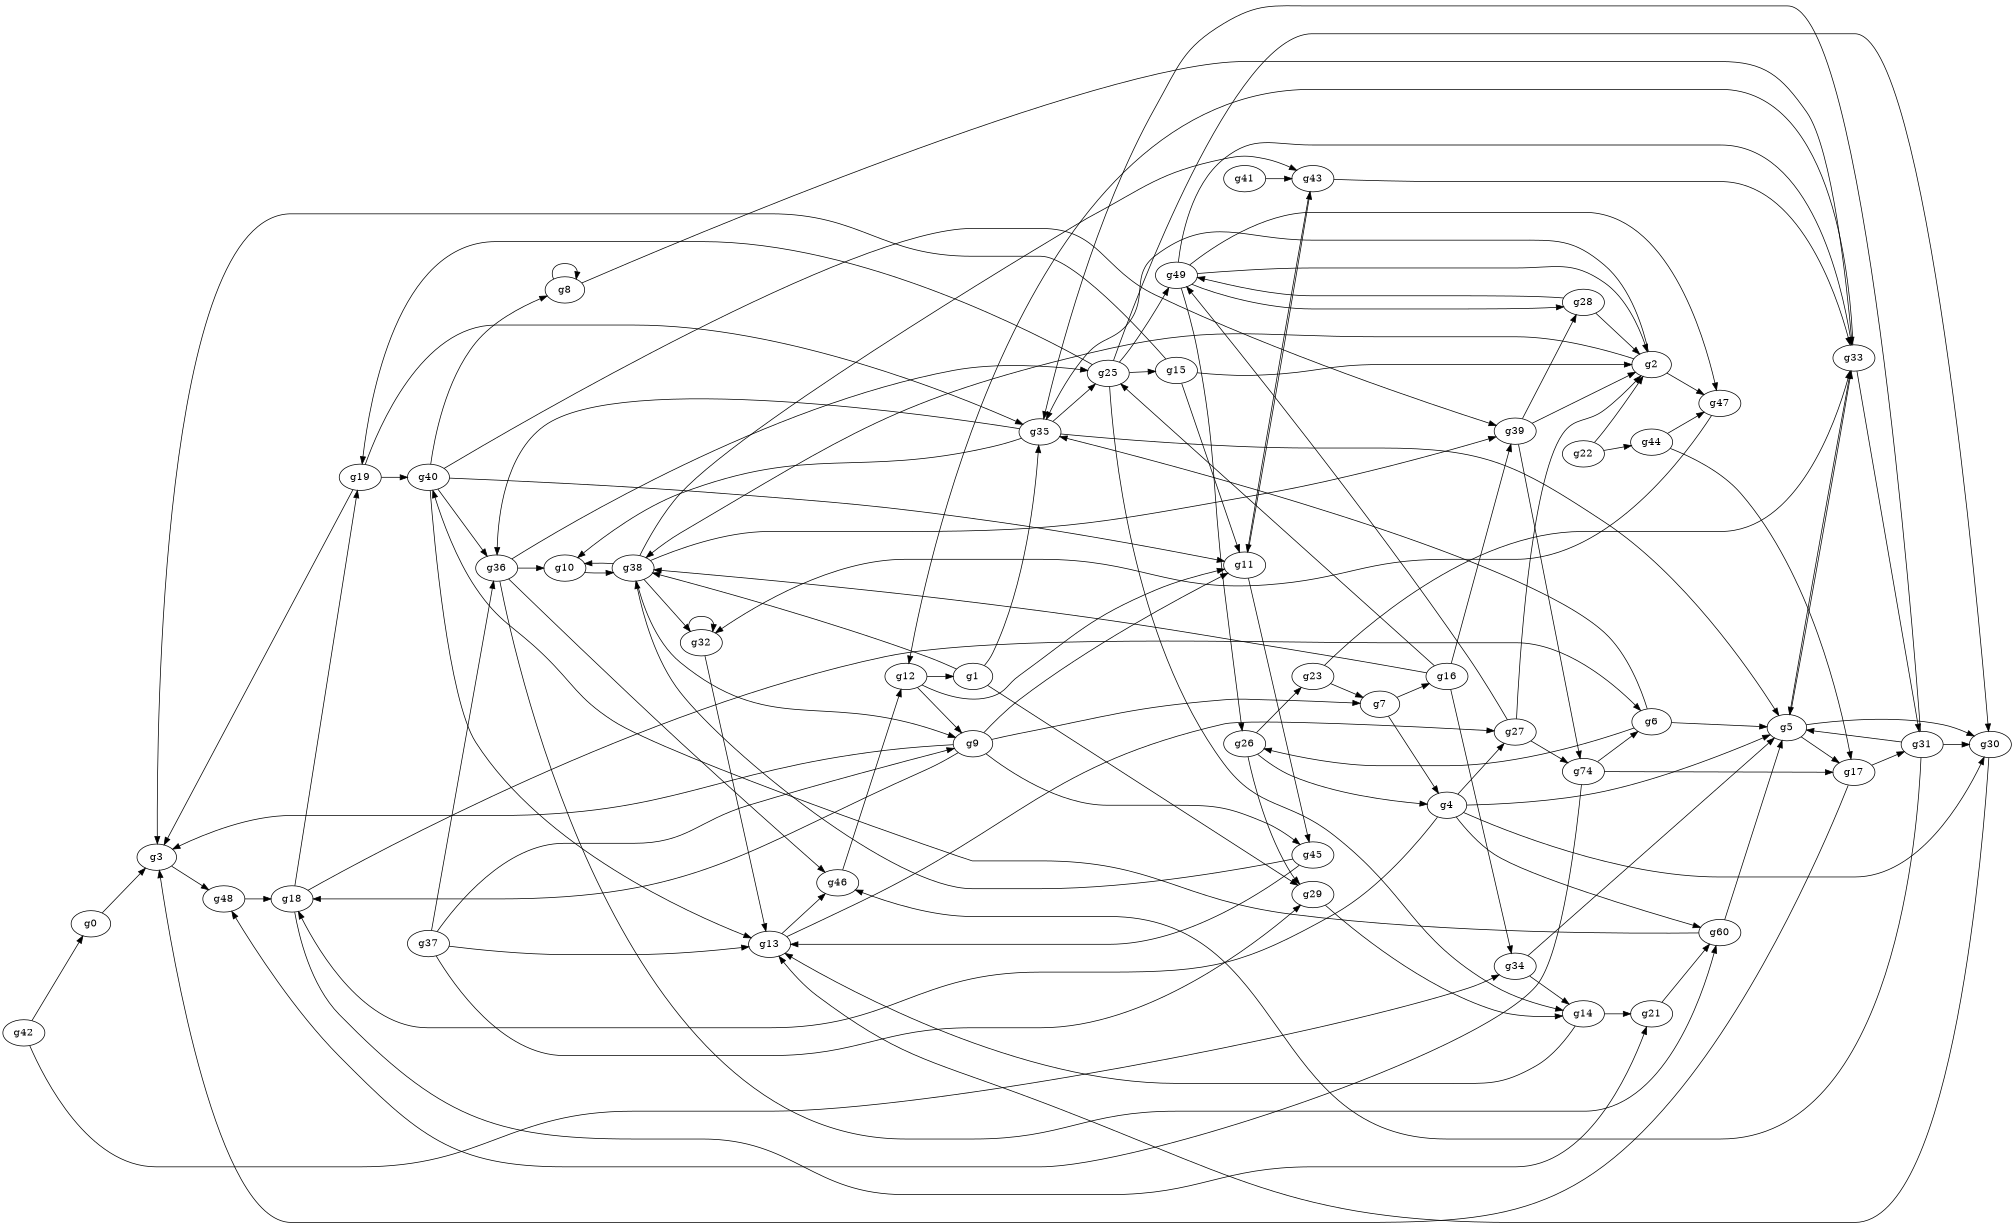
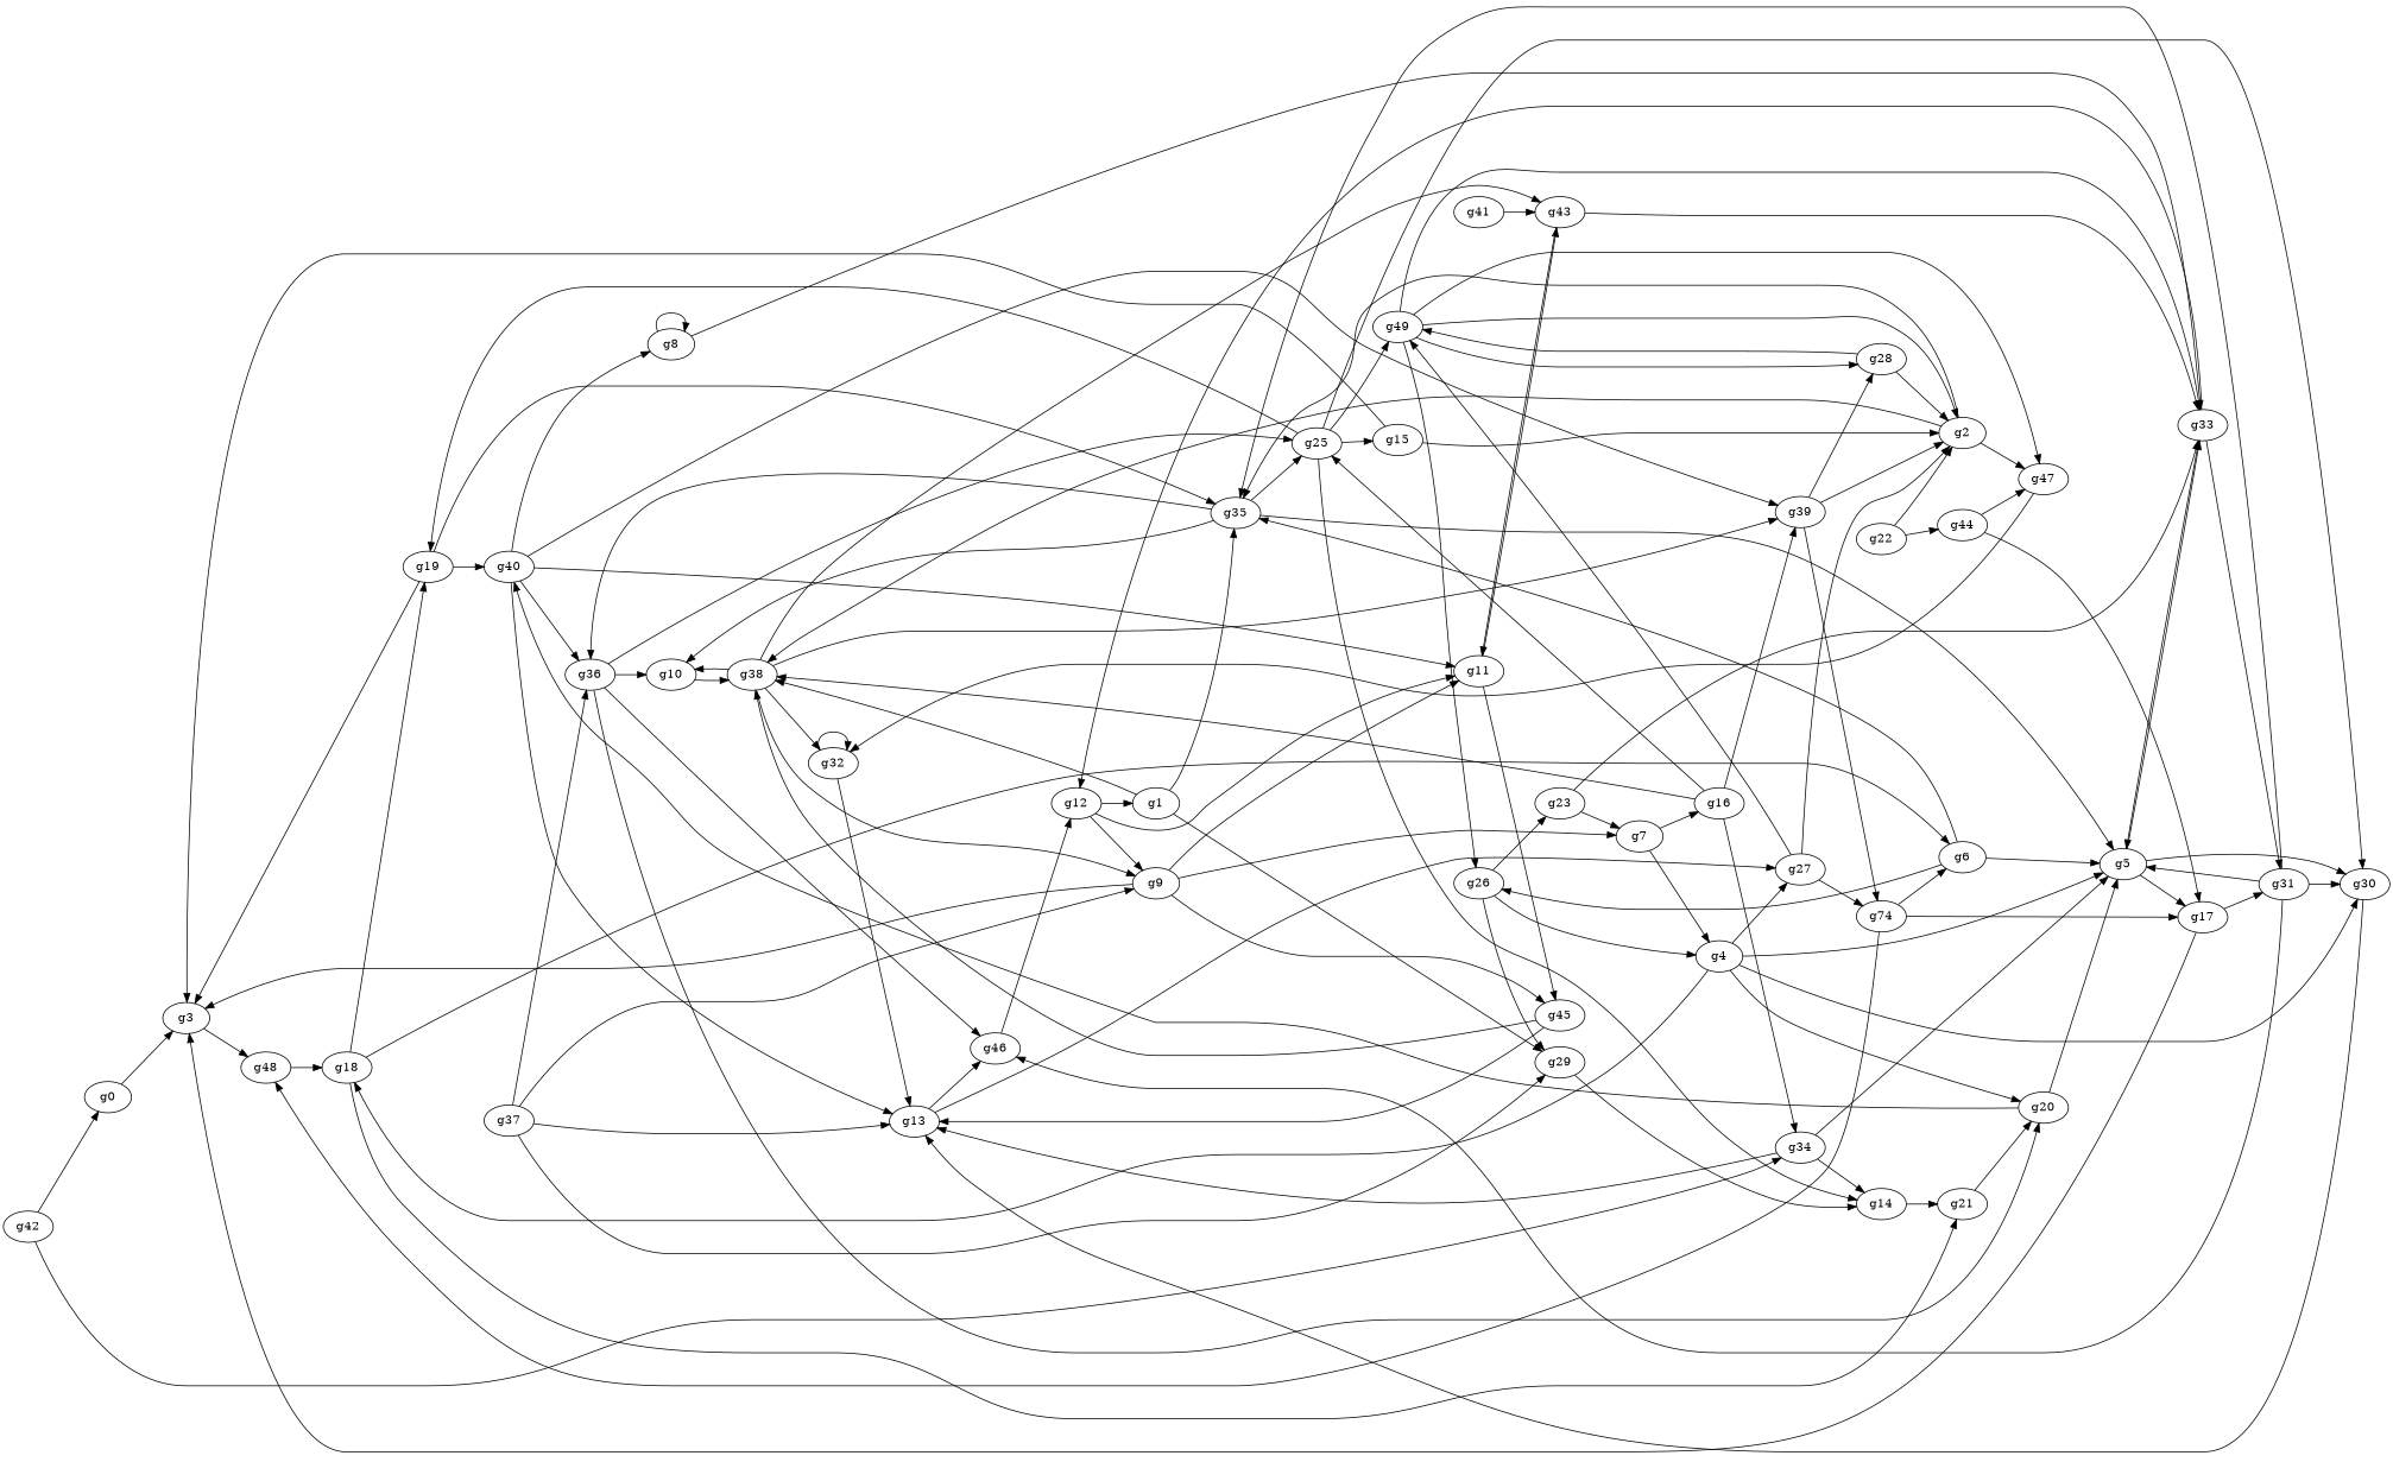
  digraph {
    rankdir=LR
    g0
    g3
    g48
    g18
    g1
    g35
    g38
    g29
    g5
    g10
    g25
    g36
    g9
    g43
    g39
    g32
    g14
    g30
    g17
    g33
    g49
    g19
    g15
-   g20 [label=g60]
+   g20
    g46
    g7
    g45
    g11
    g2
    n30 [label=g74]
    g28
    g13
    g21
    g47
    g6
    g4
    g27
    g40
    g8
    g26
    g31
    g12
    g23
    g16
    g34
    g22
    g44
    g37
    g41
    g42
    g0 -> g3
    g3 -> g48
    g48 -> g18
    g18 -> g19
    g18 -> g21
    g18 -> g6
    g1 -> g35
    g1 -> g38
    g1 -> g29
    g35 -> g5
    g35 -> g10
    g35 -> g25
    g35 -> g36
    g38 -> g10
    g38 -> g9
    g38 -> g43
    g38 -> g39
    g38 -> g32
    g29 -> g14
    g5 -> g30
    g5 -> g17
    g5 -> g33
    g10 -> g38
    g25 -> g14
    g25 -> g30
    g25 -> g49
    g25 -> g19
    g25 -> g15
    g36 -> g10
    g36 -> g25
    g36 -> g20
    g36 -> g46
    g9 -> g3
-   g9 -> g18
    g9 -> g7
    g9 -> g45
    g9 -> g11
    g43 -> g33
    g43 -> g11
    g39 -> g2
    g39 -> n30
    g39 -> g28
    g32 -> g32
    g32 -> g13
-   g14 -> g13
+   g34 -> g13
    g14 -> g21
    g30 -> g13
    g17 -> g3
    g17 -> g31
    g33 -> g5
    g33 -> g31
    g33 -> g12
    g49 -> g33
    g49 -> g2
    g49 -> g28
    g49 -> g47
    g49 -> g26
    g19 -> g3
    g19 -> g35
    g19 -> g40
    g15 -> g3
-   g15 -> g11
    g15 -> g2
    g20 -> g5
    g20 -> g40
    g46 -> g12
    g7 -> g4
    g7 -> g16
    g45 -> g38
    g45 -> g13
    g11 -> g43
    g11 -> g45
    g2 -> g35
    g2 -> g38
    g2 -> g47
    n30 -> g48
    n30 -> g17
    n30 -> g6
    g28 -> g49
    g28 -> g2
    g13 -> g46
    g13 -> g27
    g21 -> g20
    g47 -> g32
    g6 -> g35
    g6 -> g5
    g6 -> g26
    g4 -> g18
    g4 -> g5
    g4 -> g30
    g4 -> g20
    g4 -> g27
    g27 -> g49
    g27 -> g2
    g27 -> n30
    g40 -> g36
    g40 -> g39
    g40 -> g11
    g40 -> g13
    g40 -> g8
    g8 -> g33
    g8 -> g8
    g26 -> g29
    g26 -> g4
    g26 -> g23
    g31 -> g35
    g31 -> g5
    g31 -> g30
    g31 -> g46
    g12 -> g1
    g12 -> g9
    g12 -> g11
    g23 -> g33
    g23 -> g7
    g16 -> g38
    g16 -> g25
    g16 -> g39
    g16 -> g34
    g34 -> g5
    g34 -> g14
    g22 -> g2
    g22 -> g44
    g44 -> g17
    g44 -> g47
    g37 -> g29
    g37 -> g36
    g37 -> g9
    g37 -> g13
    g41 -> g43
    g42 -> g0
    g42 -> g34
  }
